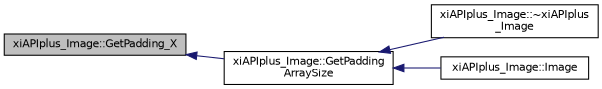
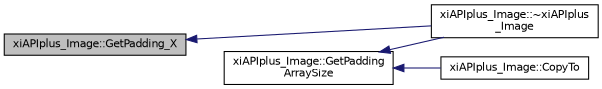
  digraph {
    rankdir=LR
    node [color=black fillcolor=white fontname=Helvetica fontsize=10 shape=record style=filled]
    edge [color=midnightblue dir=back fontname=Helvetica fontsize=10 labelfontname=Helvetica labelfontsize=10 style=solid]
    n1 [fillcolor=grey75 fontcolor=black height=0.2 label="xiAPIplus_Image::GetPadding_X" width=0.4]
    n2 [height=0.2 label="xiAPIplus_Image::GetPadding\lArraySize" width=0.4]
    n3 [height=0.2 label="xiAPIplus_Image::~xiAPIplus\l_Image" width=0.4]
-   n4 [height=0.2 label="xiAPIplus_Image::Image" width=0.4]
-   n1 -> n2
+   n4 [height=0.2 label="xiAPIplus_Image::CopyTo" width=0.4]
+   n1 -> n3
    n2 -> n3
    n2 -> n4
  }
